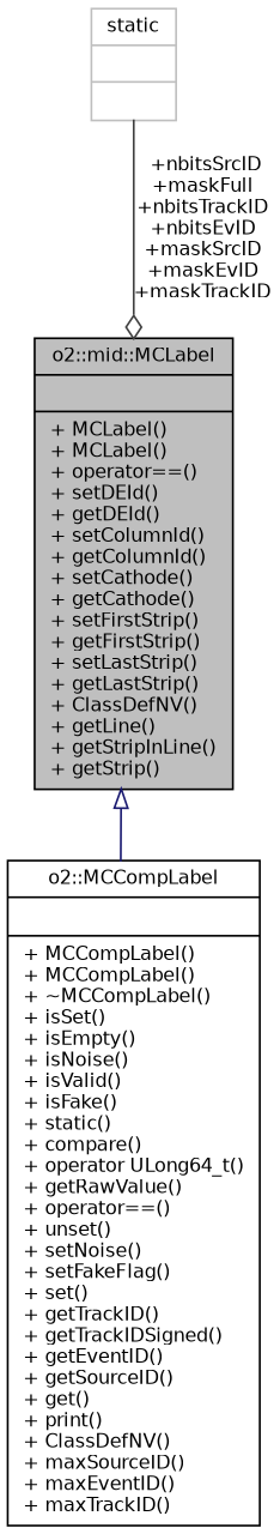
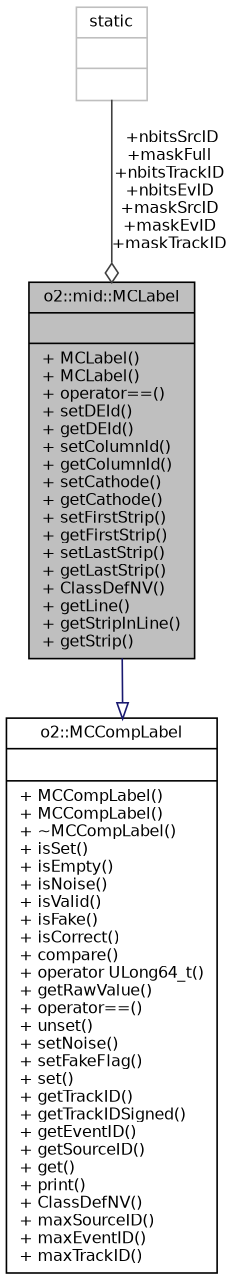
  digraph {
    node [color=black fontname=Helvetica fontsize=10 shape=record]
    edge [fontname=Helvetica fontsize=10 labelfontname=Helvetica labelfontsize=10 style=solid]
    n1 [fillcolor=grey75 fontcolor=black height=0.2 label="{o2::mid::MCLabel\n||+ MCLabel()\l+ MCLabel()\l+ operator==()\l+ setDEId()\l+ getDEId()\l+ setColumnId()\l+ getColumnId()\l+ setCathode()\l+ getCathode()\l+ setFirstStrip()\l+ getFirstStrip()\l+ setLastStrip()\l+ getLastStrip()\l+ ClassDefNV()\l+ getLine()\l+ getStripInLine()\l+ getStrip()\l}" style=filled width=0.4]
-   n2 [height=0.2 label="{o2::MCCompLabel\n||+ MCCompLabel()\l+ MCCompLabel()\l+ ~MCCompLabel()\l+ isSet()\l+ isEmpty()\l+ isNoise()\l+ isValid()\l+ isFake()\l+ static()\l+ compare()\l+ operator ULong64_t()\l+ getRawValue()\l+ operator==()\l+ unset()\l+ setNoise()\l+ setFakeFlag()\l+ set()\l+ getTrackID()\l+ getTrackIDSigned()\l+ getEventID()\l+ getSourceID()\l+ get()\l+ print()\l+ ClassDefNV()\l+ maxSourceID()\l+ maxEventID()\l+ maxTrackID()\l}" width=0.4]
+   n2 [height=0.2 label="{o2::MCCompLabel\n||+ MCCompLabel()\l+ MCCompLabel()\l+ ~MCCompLabel()\l+ isSet()\l+ isEmpty()\l+ isNoise()\l+ isValid()\l+ isFake()\l+ isCorrect()\l+ compare()\l+ operator ULong64_t()\l+ getRawValue()\l+ operator==()\l+ unset()\l+ setNoise()\l+ setFakeFlag()\l+ set()\l+ getTrackID()\l+ getTrackIDSigned()\l+ getEventID()\l+ getSourceID()\l+ get()\l+ print()\l+ ClassDefNV()\l+ maxSourceID()\l+ maxEventID()\l+ maxTrackID()\l}" width=0.4]
    n3 [color=grey75 height=0.2 label="{static\n||}" width=0.4]
-   n1 -> n2 [arrowtail=onormal color=midnightblue dir=back]
+   n2 -> n1 [arrowtail=onormal color=midnightblue dir=back]
    n3 -> n1 [arrowhead=odiamond color=grey25 label=" +nbitsSrcID\n+maskFull\n+nbitsTrackID\n+nbitsEvID\n+maskSrcID\n+maskEvID\n+maskTrackID"]
  }
